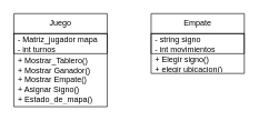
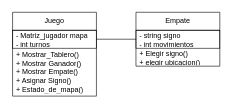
  <mxCell id="0" />
  <mxCell id="1" parent="0" />
  <mxCell id="2" value="Juego" style="swimlane;fontStyle=0;childLayout=stackLayout;horizontal=1;startSize=30;horizontalStack=0;resizeParent=1;resizeParentMax=0;resizeLast=0;collapsible=1;marginBottom=0;whiteSpace=wrap;html=1;" vertex="1" parent="1"><mxGeometry x="20" y="20" width="140" height="140" as="geometry" /></mxCell>
  <mxCell id="3" value="- Matriz_jugador mapa&lt;div&gt;- int turnos&lt;/div&gt;" style="text;strokeColor=default;fillColor=none;align=left;verticalAlign=middle;spacingLeft=4;spacingRight=4;overflow=hidden;points=[[0,0.5],[1,0.5]];portConstraint=eastwest;rotatable=0;whiteSpace=wrap;html=1;" vertex="1" parent="2"><mxGeometry y="30" width="140" height="30" as="geometry" /></mxCell>
  <mxCell id="4" value="+ Mostrar_Tablero()&lt;div&gt;+ Mostrar Ganador()&lt;/div&gt;&lt;div&gt;+ Mostrar Empate()&lt;/div&gt;&lt;div&gt;+ Asignar Signo()&lt;/div&gt;&lt;div&gt;+ Estado_de_mapa()&lt;/div&gt;" style="text;strokeColor=none;fillColor=none;align=left;verticalAlign=middle;spacingLeft=4;spacingRight=4;overflow=hidden;points=[[0,0.5],[1,0.5]];portConstraint=eastwest;rotatable=0;whiteSpace=wrap;html=1;" vertex="1" parent="2"><mxGeometry y="60" width="140" height="80" as="geometry" /></mxCell>
+ <mxCell id="5" value="" style="endArrow=none;html=1;rounded=0;exitX=1;exitY=0.5;exitDx=0;exitDy=0;entryX=0;entryY=0.5;entryDx=0;entryDy=0;" edge="1" parent="1" source="3" target="7"><mxGeometry width="50" height="50" relative="1" as="geometry"><mxPoint x="136" y="200" as="sourcePoint" /><mxPoint x="226" y="65" as="targetPoint" /></mxGeometry></mxCell>
  <mxCell id="6" value="Empate" style="swimlane;fontStyle=0;childLayout=stackLayout;horizontal=1;startSize=30;horizontalStack=0;resizeParent=1;resizeParentMax=0;resizeLast=0;collapsible=1;marginBottom=0;whiteSpace=wrap;html=1;" vertex="1" parent="1"><mxGeometry x="226" y="20" width="140" height="90" as="geometry" /></mxCell>
  <mxCell id="7" value="- string signo&lt;div&gt;- int movimientos&lt;/div&gt;" style="text;strokeColor=default;fillColor=none;align=left;verticalAlign=middle;spacingLeft=4;spacingRight=4;overflow=hidden;points=[[0,0.5],[1,0.5]];portConstraint=eastwest;rotatable=0;whiteSpace=wrap;html=1;" vertex="1" parent="6"><mxGeometry y="30" width="140" height="30" as="geometry" /></mxCell>
  <mxCell id="8" value="+ Elegir signo()&lt;div&gt;+ elegir ubicacion()&lt;/div&gt;" style="text;strokeColor=none;fillColor=none;align=left;verticalAlign=middle;spacingLeft=4;spacingRight=4;overflow=hidden;points=[[0,0.5],[1,0.5]];portConstraint=eastwest;rotatable=0;whiteSpace=wrap;html=1;" vertex="1" parent="6"><mxGeometry y="60" width="140" height="30" as="geometry" /></mxCell>
